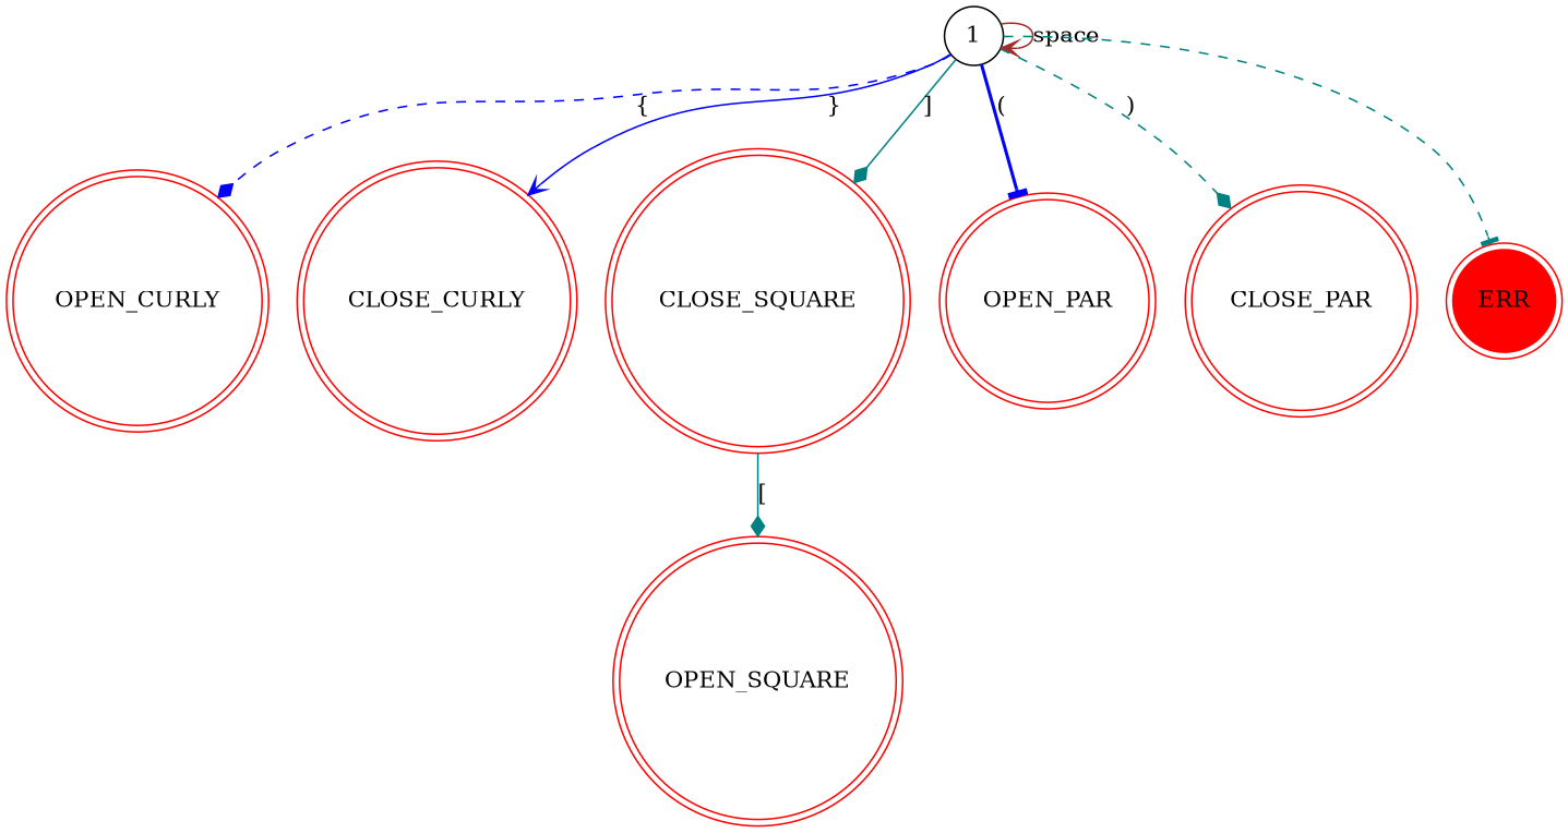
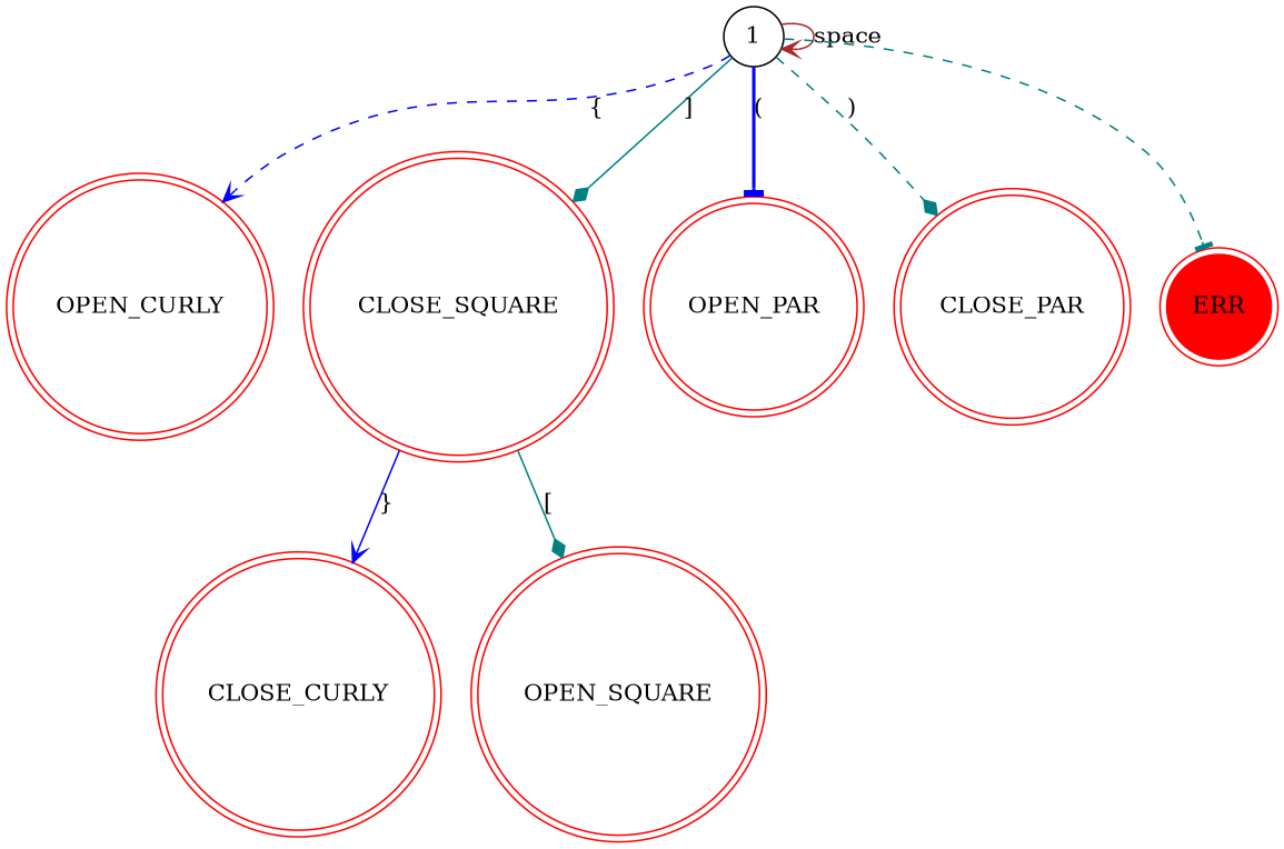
  digraph {
    node [shape=doublecircle color=red]
    edge [arrowhead=vee color=teal style=solid]
    "" [shape=none color=""]
    1 [shape=circle color=""]
    n3 [label=OPEN_CURLY]
    n4 [label=CLOSE_CURLY]
    n5 [label=CLOSE_SQUARE]
    n6 [label=OPEN_PAR]
    n7 [label=CLOSE_PAR]
    n8 [label=ERR style=filled]
    n9 [label=OPEN_SQUARE]
    1 -> 1 [color=brown label=space]
-   1 -> n3 [arrowhead=diamond color=blue label="{" style=dashed]
-   1 -> n4 [color=blue label="}"]
+   1 -> n3 [color=blue label="{" style=dashed]
+   n5 -> n4 [color=blue label="}"]
    1 -> n5 [arrowhead=diamond label="]"]
    1 -> n6 [arrowhead=tee color=blue label="(" style=bold]
    1 -> n7 [arrowhead=diamond label=")" style=dashed]
    1 -> n8 [arrowhead=tee style=dashed]
    n5 -> n9 [arrowhead=diamond label="["]
  }
